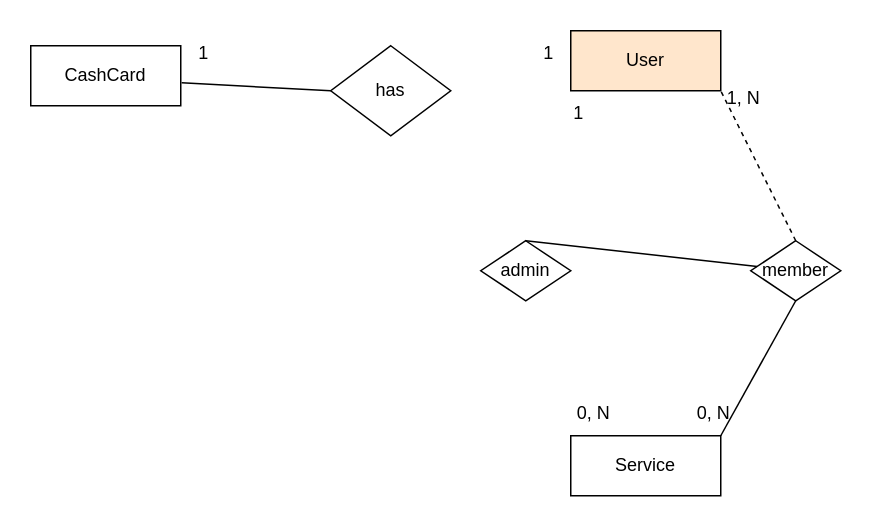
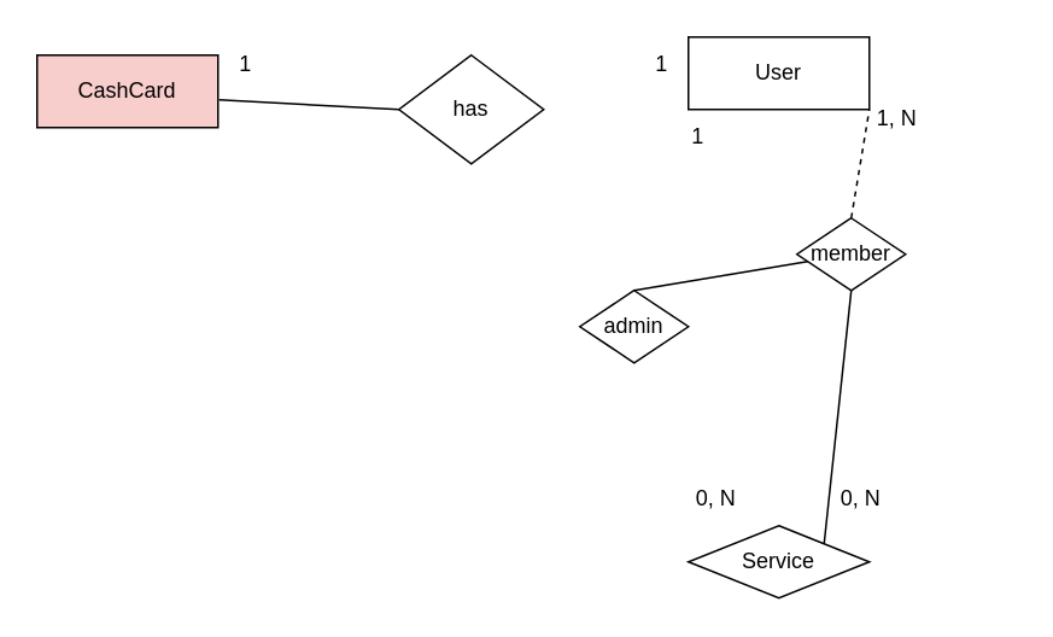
  <mxCell id="0" />
  <mxCell id="1" parent="0" />
- <mxCell id="2" value="CashCard" style="whiteSpace=wrap;html=1;align=center;" vertex="1" parent="1"><mxGeometry x="20" y="30" width="100" height="40" as="geometry" /></mxCell>
+ <mxCell id="2" value="CashCard" style="whiteSpace=wrap;html=1;align=center;fillColor=#f8cecc;" vertex="1" parent="1"><mxGeometry x="20" y="30" width="100" height="40" as="geometry" /></mxCell>
  <mxCell id="3" value="has" style="shape=rhombus;perimeter=rhombusPerimeter;whiteSpace=wrap;html=1;align=center;" vertex="1" parent="1"><mxGeometry x="220" y="30" width="80" height="60" as="geometry" /></mxCell>
- <mxCell id="4" value="User" style="whiteSpace=wrap;html=1;align=center;fillColor=#ffe6cc;" vertex="1" parent="1"><mxGeometry x="380" y="20" width="100" height="40" as="geometry" /></mxCell>
- <mxCell id="5" value="Service" style="whiteSpace=wrap;html=1;align=center;" vertex="1" parent="1"><mxGeometry x="380" y="290" width="100" height="40" as="geometry" /></mxCell>
+ <mxCell id="4" value="User" style="whiteSpace=wrap;html=1;align=center;" vertex="1" parent="1"><mxGeometry x="380" y="20" width="100" height="40" as="geometry" /></mxCell>
+ <mxCell id="5" value="Service" style="rhombus;whiteSpace=wrap;html=1;align=center;" vertex="1" parent="1"><mxGeometry x="380" y="290" width="100" height="40" as="geometry" /></mxCell>
  <mxCell id="6" value="admin" style="shape=rhombus;perimeter=rhombusPerimeter;whiteSpace=wrap;html=1;align=center;" vertex="1" parent="1"><mxGeometry x="320" y="160" width="60" height="40" as="geometry" /></mxCell>
- <mxCell id="7" value="member" style="shape=rhombus;perimeter=rhombusPerimeter;whiteSpace=wrap;html=1;align=center;" vertex="1" parent="1"><mxGeometry x="500" y="160" width="60" height="40" as="geometry" /></mxCell>
+ <mxCell id="7" value="member" style="shape=rhombus;perimeter=rhombusPerimeter;whiteSpace=wrap;html=1;align=center;" vertex="1" parent="1"><mxGeometry x="440" y="120" width="60" height="40" as="geometry" /></mxCell>
  <mxCell id="8" value="" style="endArrow=none;html=1;rounded=0;exitX=1.006;exitY=0.618;exitDx=0;exitDy=0;exitPerimeter=0;entryX=0;entryY=0.5;entryDx=0;entryDy=0;" edge="1" parent="1" source="2" target="3"><mxGeometry relative="1" as="geometry"><mxPoint x="140" y="130" as="sourcePoint" /><mxPoint x="300" y="130" as="targetPoint" /></mxGeometry></mxCell>
  <mxCell id="9" value="1" style="text;html=1;align=center;verticalAlign=middle;resizable=0;points=[];autosize=1;strokeColor=none;fillColor=none;" vertex="1" parent="1"><mxGeometry x="350" y="20" width="30" height="30" as="geometry" /></mxCell>
  <mxCell id="10" value="1" style="text;html=1;align=center;verticalAlign=middle;resizable=0;points=[];autosize=1;strokeColor=none;fillColor=none;" vertex="1" parent="1"><mxGeometry x="120" y="20" width="30" height="30" as="geometry" /></mxCell>
  <mxCell id="11" value="" style="endArrow=none;html=1;rounded=0;exitX=0.5;exitY=0;exitDx=0;exitDy=0;" edge="1" parent="1" source="6" target="7"><mxGeometry relative="1" as="geometry"><mxPoint x="240" y="160" as="sourcePoint" /><mxPoint x="400" y="160" as="targetPoint" /></mxGeometry></mxCell>
  <mxCell id="12" value="" style="endArrow=none;html=1;rounded=0;entryX=0.5;entryY=1;entryDx=0;entryDy=0;exitX=1;exitY=0;exitDx=0;exitDy=0;" edge="1" parent="1" source="5" target="7"><mxGeometry relative="1" as="geometry"><mxPoint x="240" y="160" as="sourcePoint" /><mxPoint x="400" y="160" as="targetPoint" /></mxGeometry></mxCell>
  <mxCell id="13" value="" style="endArrow=none;html=1;rounded=0;entryX=1;entryY=1;entryDx=0;entryDy=0;exitX=0.5;exitY=0;exitDx=0;exitDy=0;dashed=1;" edge="1" parent="1" source="7" target="4"><mxGeometry relative="1" as="geometry"><mxPoint x="240" y="160" as="sourcePoint" /><mxPoint x="400" y="160" as="targetPoint" /></mxGeometry></mxCell>
  <mxCell id="14" value="1" style="text;html=1;align=center;verticalAlign=middle;resizable=0;points=[];autosize=1;strokeColor=none;fillColor=none;" vertex="1" parent="1"><mxGeometry x="370" y="60" width="30" height="30" as="geometry" /></mxCell>
  <mxCell id="15" value="1, N" style="text;html=1;align=center;verticalAlign=middle;resizable=0;points=[];autosize=1;strokeColor=none;fillColor=none;" vertex="1" parent="1"><mxGeometry x="470" y="50" width="50" height="30" as="geometry" /></mxCell>
  <mxCell id="16" value="0, N" style="text;html=1;align=center;verticalAlign=middle;resizable=0;points=[];autosize=1;strokeColor=none;fillColor=none;" vertex="1" parent="1"><mxGeometry x="450" y="260" width="50" height="30" as="geometry" /></mxCell>
  <mxCell id="17" value="0, N" style="text;html=1;align=center;verticalAlign=middle;resizable=0;points=[];autosize=1;strokeColor=none;fillColor=none;" vertex="1" parent="1"><mxGeometry x="370" y="260" width="50" height="30" as="geometry" /></mxCell>
